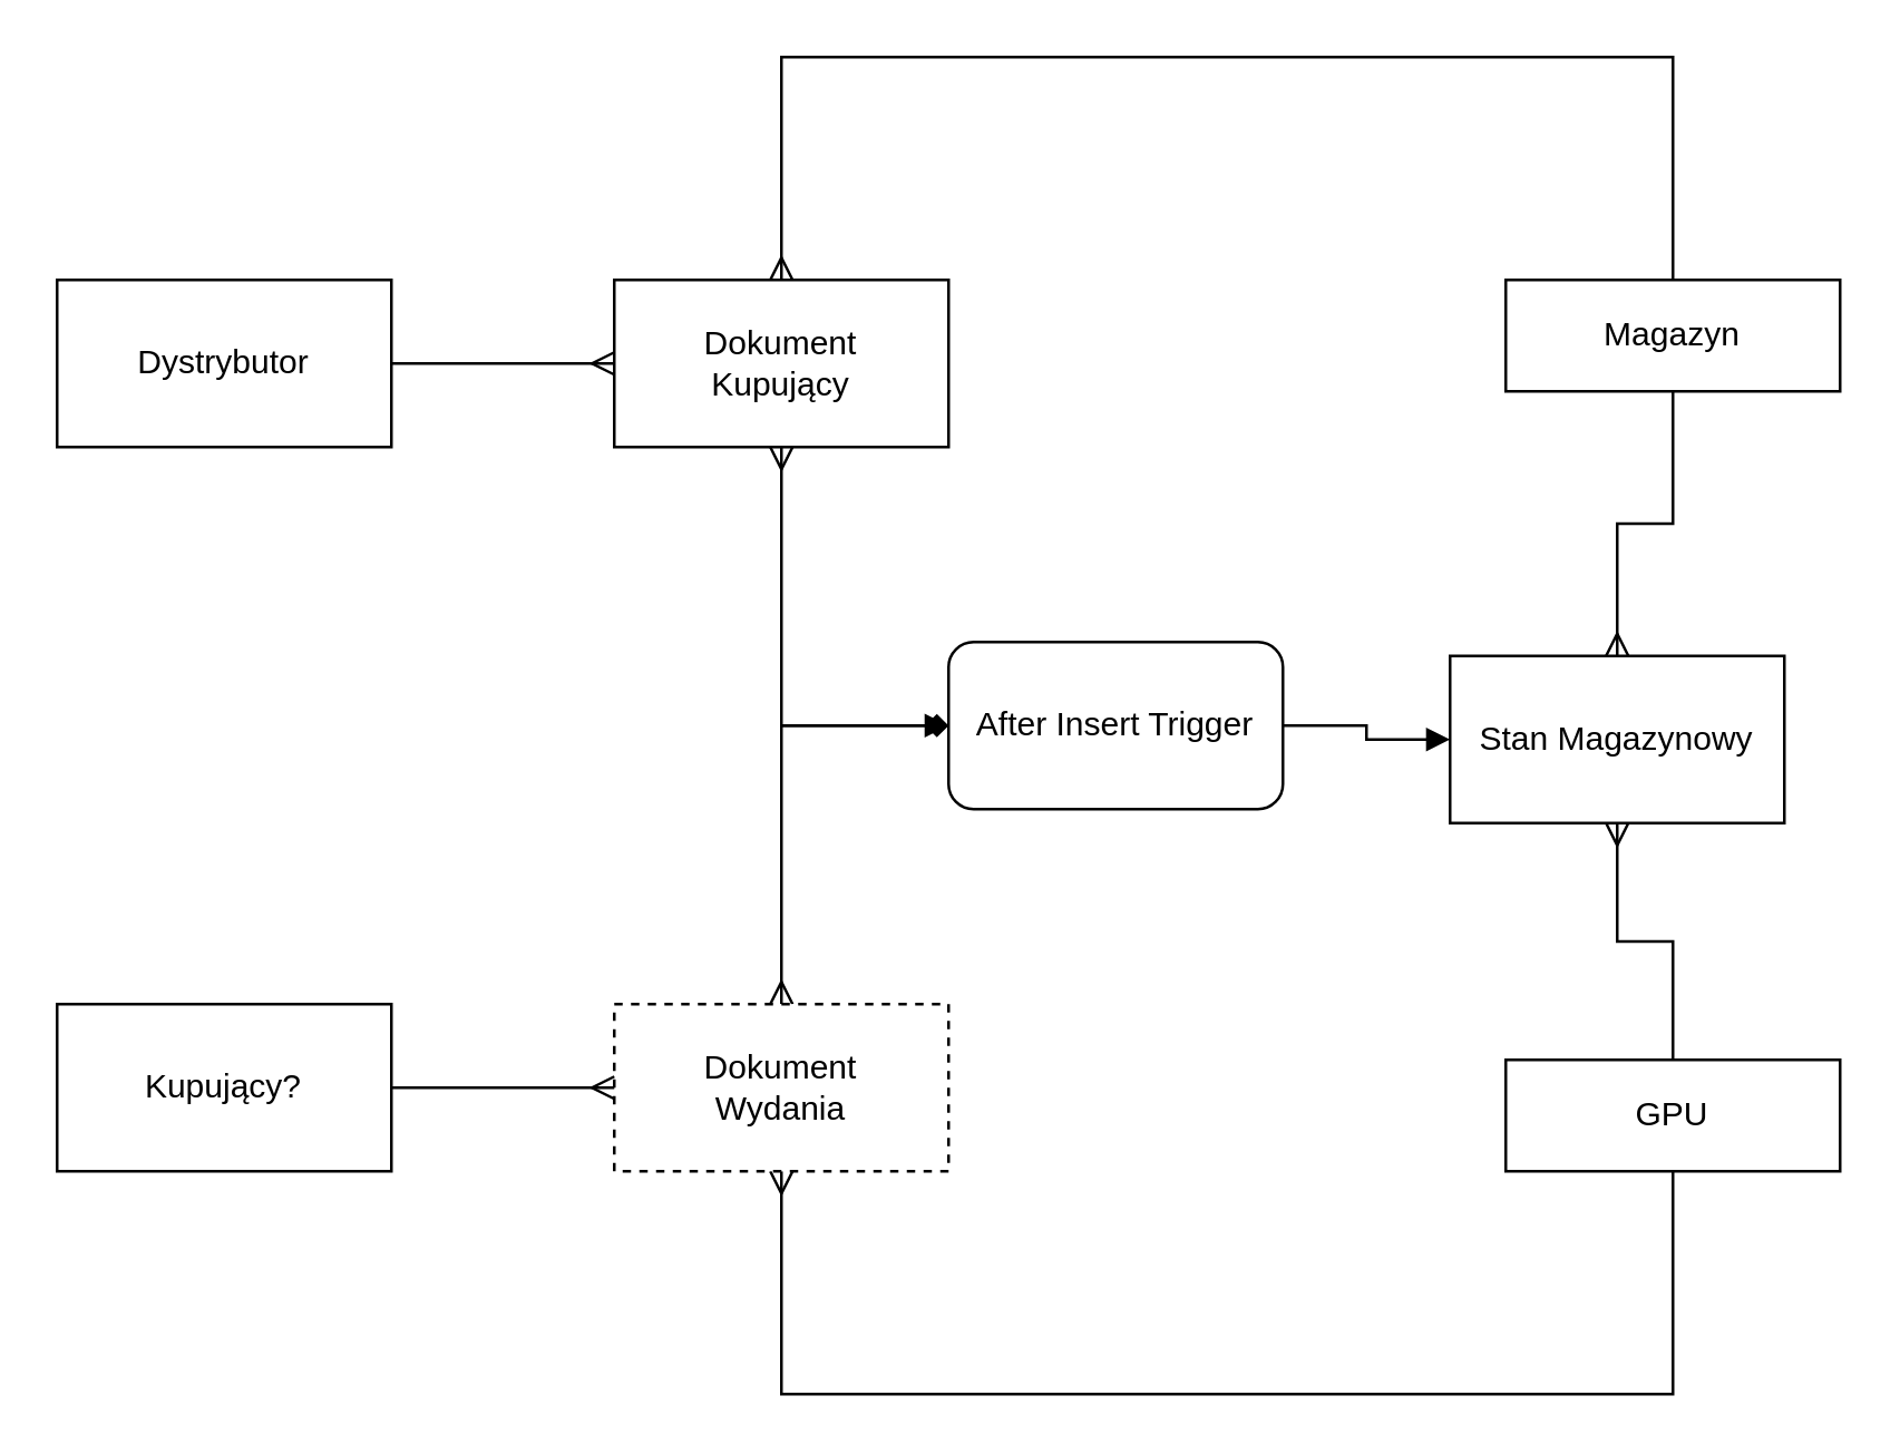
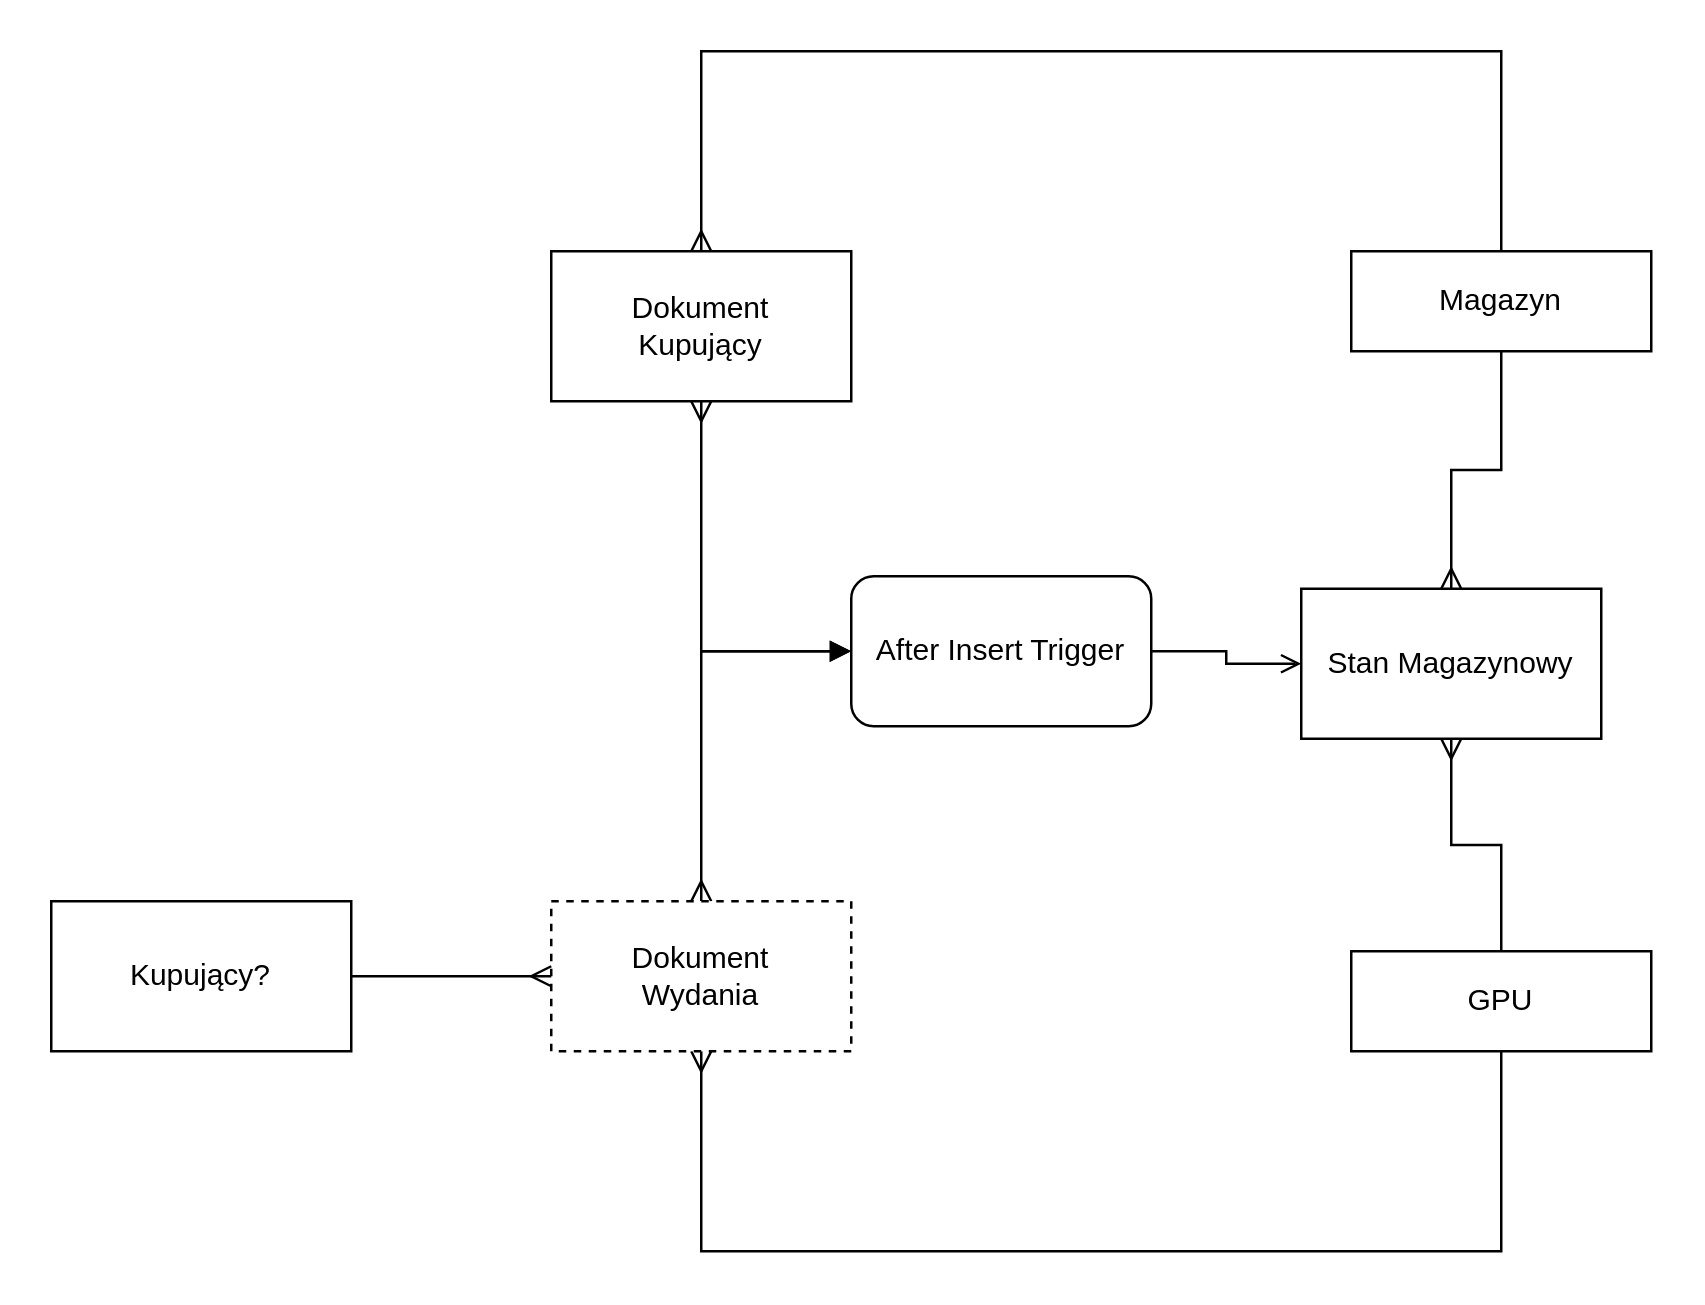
  <mxCell id="0" />
  <mxCell id="1" parent="0" />
  <mxCell id="2" style="edgeStyle=orthogonalEdgeStyle;rounded=0;orthogonalLoop=1;jettySize=auto;html=1;entryX=0.5;entryY=0;entryDx=0;entryDy=0;startArrow=none;startFill=0;endArrow=ERmany;endFill=0;elbow=vertical;" edge="1" parent="1" source="4" target="12"><mxGeometry relative="1" as="geometry" /></mxCell>
  <mxCell id="3" style="edgeStyle=orthogonalEdgeStyle;rounded=0;orthogonalLoop=1;jettySize=auto;html=1;entryX=0.5;entryY=0;entryDx=0;entryDy=0;startArrow=none;startFill=0;endArrow=ERmany;endFill=0;elbow=vertical;" edge="1" parent="1" source="4" target="9"><mxGeometry relative="1" as="geometry"><Array as="points"><mxPoint x="600" y="20" /><mxPoint x="280" y="20" /></Array></mxGeometry></mxCell>
  <mxCell id="4" value="Magazyn" style="rounded=0;whiteSpace=wrap;html=1;" vertex="1" parent="1"><mxGeometry x="540" y="100" width="120" height="40" as="geometry" /></mxCell>
  <mxCell id="5" style="edgeStyle=orthogonalEdgeStyle;rounded=0;orthogonalLoop=1;jettySize=auto;html=1;entryX=0.5;entryY=1;entryDx=0;entryDy=0;startArrow=none;startFill=0;endArrow=ERmany;endFill=0;elbow=vertical;" edge="1" parent="1" source="7" target="12"><mxGeometry relative="1" as="geometry" /></mxCell>
  <mxCell id="6" style="edgeStyle=orthogonalEdgeStyle;rounded=0;orthogonalLoop=1;jettySize=auto;html=1;entryX=0.5;entryY=1;entryDx=0;entryDy=0;startArrow=none;startFill=0;endArrow=ERmany;endFill=0;elbow=vertical;" edge="1" parent="1" source="7" target="11"><mxGeometry relative="1" as="geometry"><Array as="points"><mxPoint x="600" y="500" /><mxPoint x="280" y="500" /></Array></mxGeometry></mxCell>
  <mxCell id="7" value="GPU" style="rounded=0;whiteSpace=wrap;html=1;" vertex="1" parent="1"><mxGeometry x="540" y="380" width="120" height="40" as="geometry" /></mxCell>
  <mxCell id="8" style="edgeStyle=orthogonalEdgeStyle;rounded=0;orthogonalLoop=1;jettySize=auto;html=1;endArrow=block;endFill=1;elbow=vertical;startArrow=ERmany;startFill=0;" edge="1" parent="1" source="9"><mxGeometry relative="1" as="geometry"><mxPoint x="340" y="260" as="targetPoint" /><Array as="points"><mxPoint x="280" y="260" /></Array></mxGeometry></mxCell>
  <mxCell id="9" value="Dokument&lt;br&gt;Kupujący" style="rounded=0;whiteSpace=wrap;html=1;" vertex="1" parent="1"><mxGeometry x="220" y="100" width="120" height="60" as="geometry" /></mxCell>
- <mxCell id="10" style="edgeStyle=orthogonalEdgeStyle;rounded=0;orthogonalLoop=1;jettySize=auto;html=1;entryX=0;entryY=0.5;entryDx=0;entryDy=0;endArrow=diamond;endFill=1;elbow=vertical;startArrow=ERmany;startFill=0;" edge="1" parent="1" source="11" target="14"><mxGeometry relative="1" as="geometry" /></mxCell>
+ <mxCell id="10" style="edgeStyle=orthogonalEdgeStyle;rounded=0;orthogonalLoop=1;jettySize=auto;html=1;entryX=0;entryY=0.5;entryDx=0;entryDy=0;endArrow=block;endFill=1;elbow=vertical;startArrow=ERmany;startFill=0;" edge="1" parent="1" source="11" target="14"><mxGeometry relative="1" as="geometry" /></mxCell>
  <mxCell id="11" value="Dokument&lt;br&gt;Wydania" style="rounded=0;whiteSpace=wrap;html=1;dashed=1;" vertex="1" parent="1"><mxGeometry x="220" y="360" width="120" height="60" as="geometry" /></mxCell>
  <mxCell id="12" value="Stan Magazynowy" style="rounded=0;whiteSpace=wrap;html=1;" vertex="1" parent="1"><mxGeometry x="520" y="235" width="120" height="60" as="geometry" /></mxCell>
- <mxCell id="13" style="edgeStyle=orthogonalEdgeStyle;rounded=0;orthogonalLoop=1;jettySize=auto;html=1;entryX=0;entryY=0.5;entryDx=0;entryDy=0;endArrow=block;endFill=1;elbow=vertical;" edge="1" parent="1" source="14" target="12"><mxGeometry relative="1" as="geometry" /></mxCell>
+ <mxCell id="13" style="edgeStyle=orthogonalEdgeStyle;rounded=0;orthogonalLoop=1;jettySize=auto;html=1;entryX=0;entryY=0.5;entryDx=0;entryDy=0;endArrow=open;endFill=1;elbow=vertical;" edge="1" parent="1" source="14" target="12"><mxGeometry relative="1" as="geometry" /></mxCell>
  <mxCell id="14" value="After Insert Trigger" style="rounded=1;whiteSpace=wrap;html=1;" vertex="1" parent="1"><mxGeometry x="340" y="230" width="120" height="60" as="geometry" /></mxCell>
- <mxCell id="15" style="edgeStyle=orthogonalEdgeStyle;rounded=0;orthogonalLoop=1;jettySize=auto;html=1;entryX=0;entryY=0.5;entryDx=0;entryDy=0;startArrow=none;startFill=0;endArrow=ERmany;endFill=0;elbow=vertical;" edge="1" parent="1" source="16" target="9"><mxGeometry relative="1" as="geometry" /></mxCell>
- <mxCell id="16" value="Dystrybutor" style="rounded=0;whiteSpace=wrap;html=1;" vertex="1" parent="1"><mxGeometry x="20" y="100" width="120" height="60" as="geometry" /></mxCell>
  <mxCell id="17" style="edgeStyle=orthogonalEdgeStyle;rounded=0;orthogonalLoop=1;jettySize=auto;html=1;entryX=0;entryY=0.5;entryDx=0;entryDy=0;startArrow=none;startFill=0;endArrow=ERmany;endFill=0;elbow=vertical;" edge="1" parent="1" source="18" target="11"><mxGeometry relative="1" as="geometry" /></mxCell>
  <mxCell id="18" value="Kupujący?" style="rounded=0;whiteSpace=wrap;html=1;" vertex="1" parent="1"><mxGeometry x="20" y="360" width="120" height="60" as="geometry" /></mxCell>
